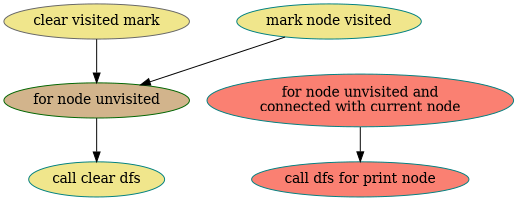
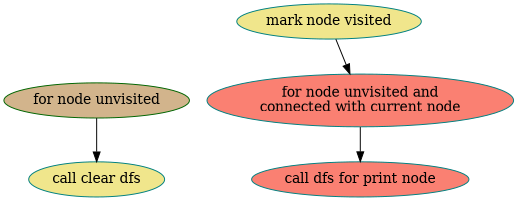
  digraph {
    node [color=teal fillcolor=khaki style=filled]
-   n1 [color=gray40 label="clear visited mark"]
    n2 [color=darkgreen fillcolor=tan label="for node unvisited"]
    n3 [label="call clear dfs"]
    n4 [label="mark node visited"]
    n5 [fillcolor=salmon label="for node unvisited and\nconnected with current node"]
    n6 [fillcolor=salmon label="call dfs for print node"]
    subgraph sub_1 {
      label=body
-     n1
      n2
      n3
    }
    subgraph sub_2 {
      label=dfs
      n4
      n5
      n6
    }
-   n1 -> n2
    n2 -> n3
-   n4 -> n2
+   n4 -> n5
    n5 -> n6
  }
